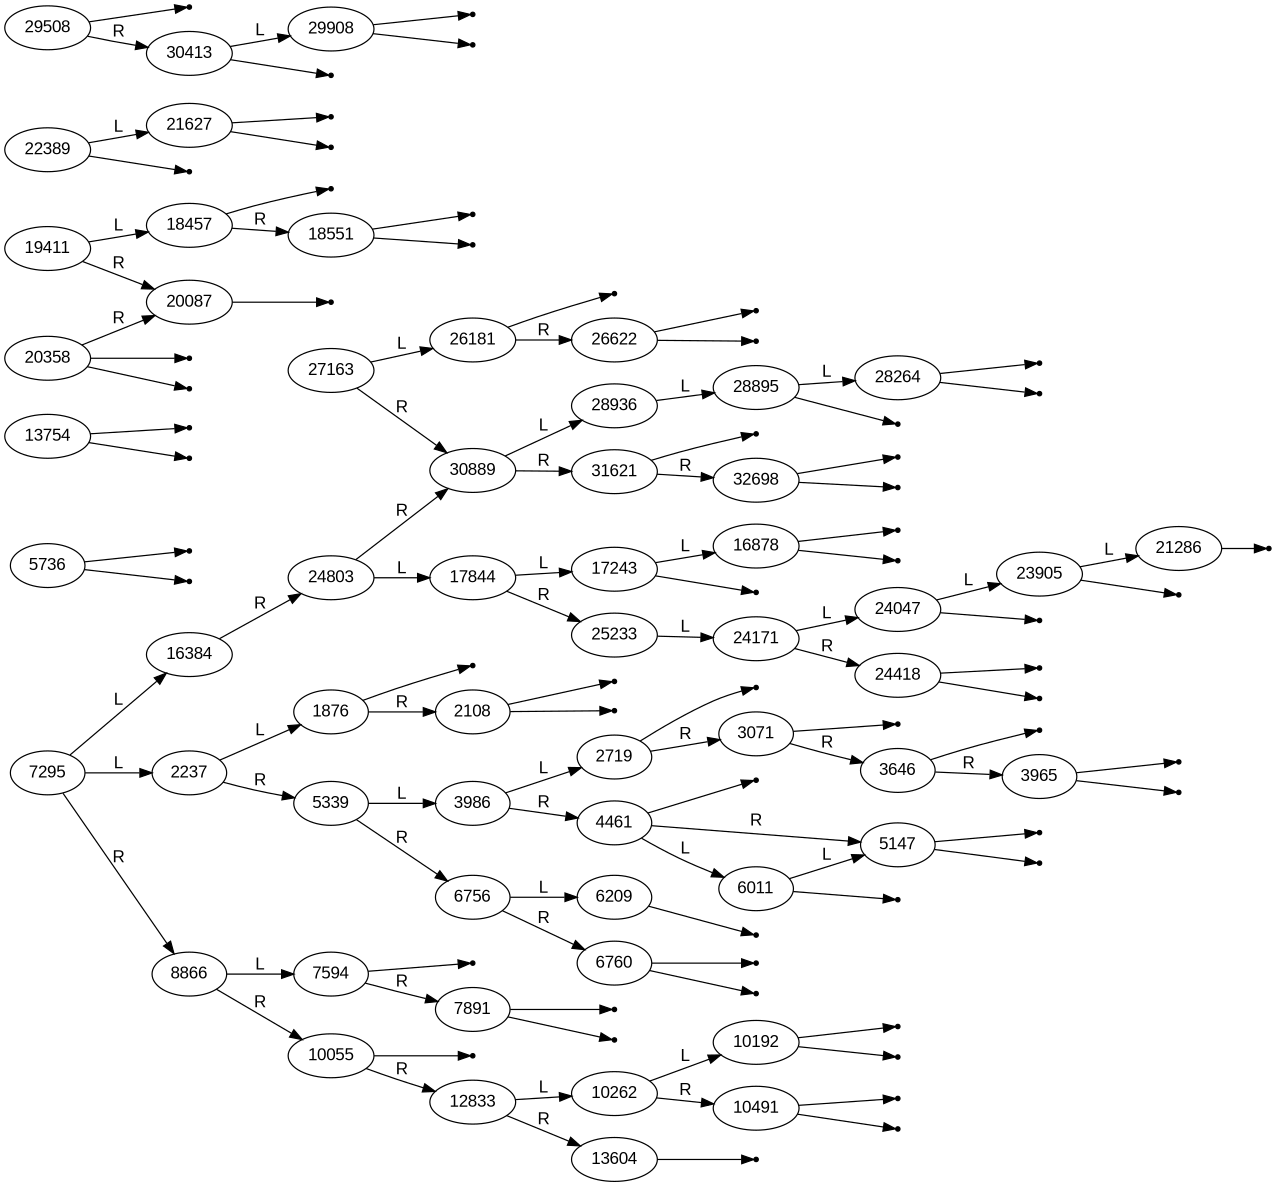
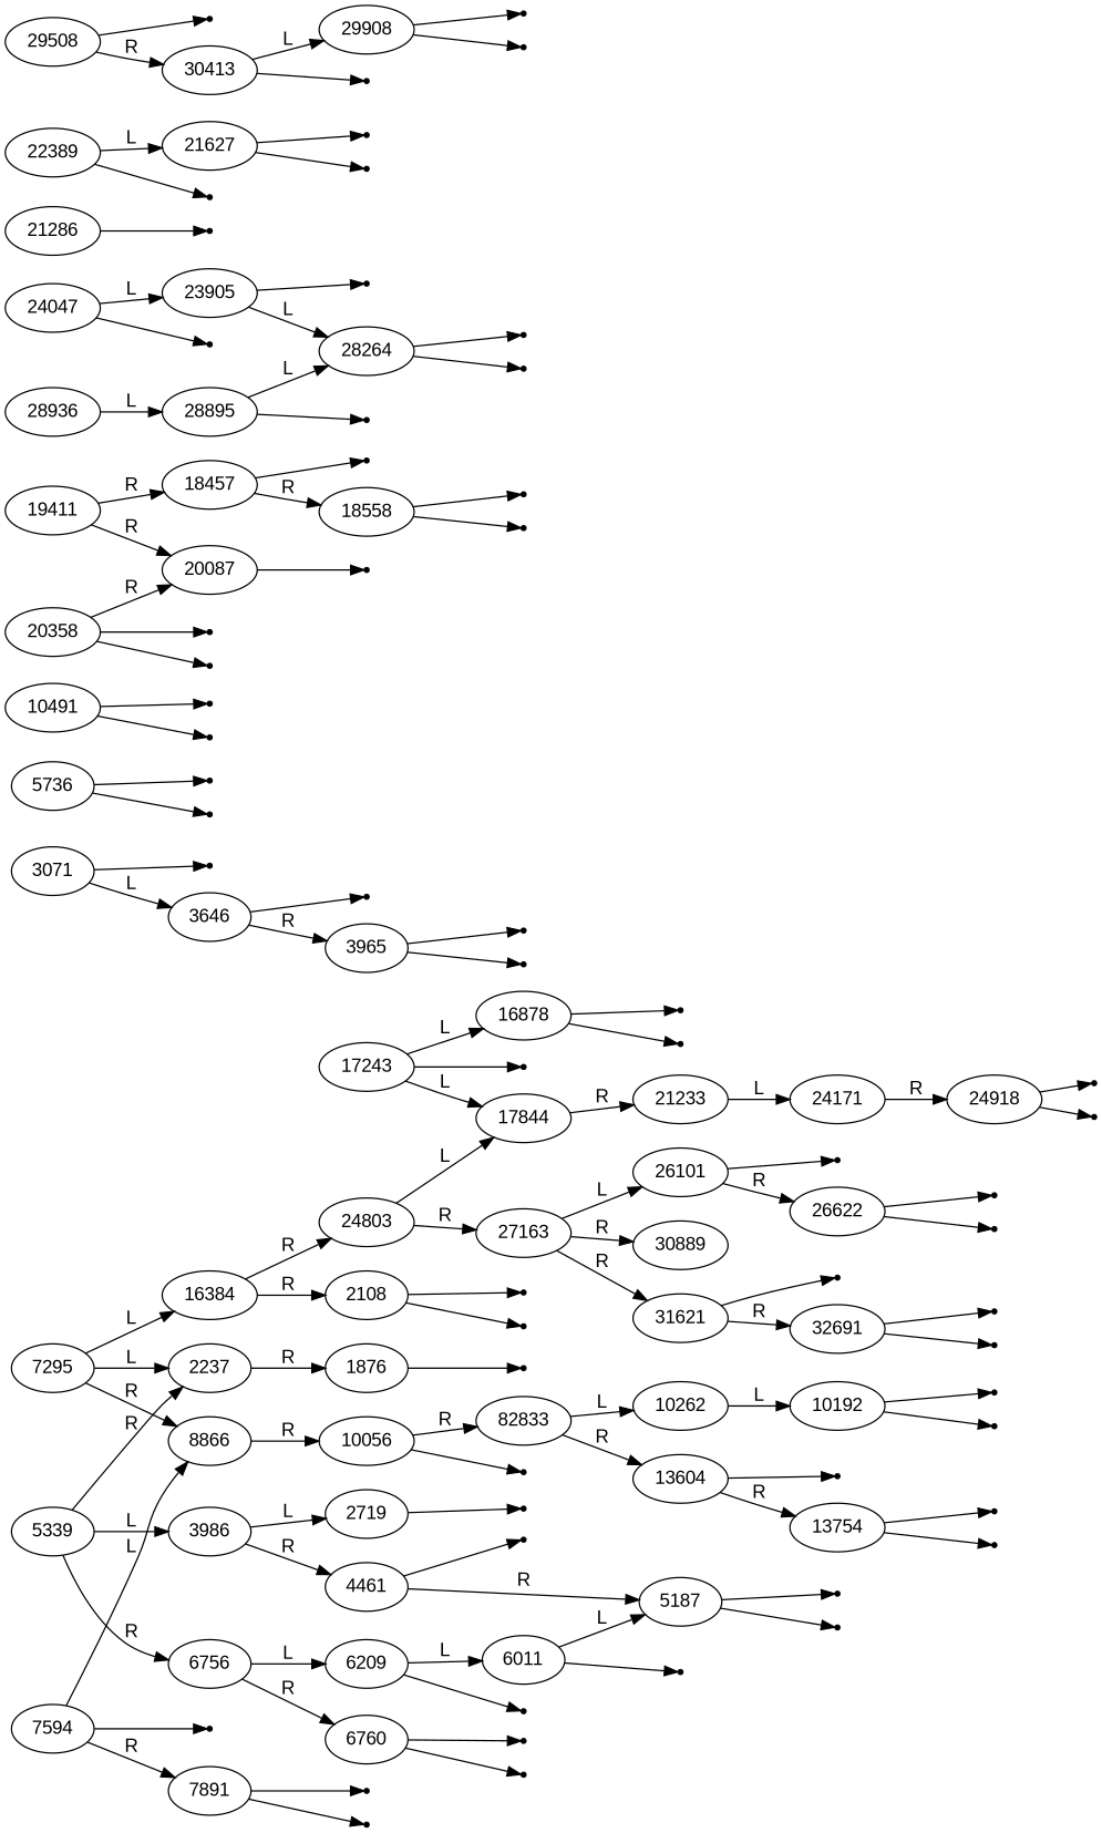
  digraph {
    fontname="Liberation Sans"
    rankdir=LR
    node [fontname="Liberation Sans" shape=point]
    edge [fontname="Liberation Sans"]
    16384 [shape=""]
    24803 [shape=""]
    7295 [shape=""]
    2237 [shape=""]
    8866 [shape=""]
    17844 [shape=""]
    27163 [shape=""]
    1876 [shape=""]
    5339 [shape=""]
    7594 [shape=""]
-   10055 [shape=""]
+   10055 [label=10056 shape=""]
    nullL1876
    2108 [shape=""]
    3986 [shape=""]
    6756 [shape=""]
    nullL2108
    nullR2108
    2719 [shape=""]
    4461 [shape=""]
    n20 [label=6209 shape=""]
    6760 [shape=""]
    nullL2719
    3071 [shape=""]
    nullL4461
-   5147 [shape=""]
+   5147 [label=5187 shape=""]
    nullL3071
    3646 [shape=""]
    nullL3646
    n29 [label=3965 shape=""]
    nullL3967
    nullR3967
    nullL5147
    nullR5147
    6011 [shape=""]
    nullR6205
    nullL6760
    nullR6760
    nullR6011
    5736 [shape=""]
    nullL5736
    nullR5736
    nullL7594
    7891 [shape=""]
    nullL10055
-   12833 [shape=""]
+   12833 [label=82833 shape=""]
    nullL7891
    nullR7891
    10262 [shape=""]
    13604 [shape=""]
    10192 [shape=""]
    10491 [shape=""]
    nullL13604
    13754 [shape=""]
    nullL10192
    nullR10192
    nullL10491
    nullR10491
    nullL13754
    nullR13754
    17243 [shape=""]
-   21233 [label=25233 shape=""]
-   26181 [shape=""]
+   21233 [shape=""]
+   26181 [label=26101 shape=""]
    30889 [shape=""]
    16878 [shape=""]
    nullR17243
    24171 [shape=""]
    nullL16878
    nullR16878
    19411 [shape=""]
    18457 [shape=""]
    20087 [shape=""]
    24047 [shape=""]
-   24418 [shape=""]
+   24418 [label=24918 shape=""]
    nullL18457
-   18558 [label=18551 shape=""]
+   18558 [shape=""]
    nullL20087
    nullL18558
    nullR18558
    20358 [shape=""]
    nullL20358
    nullR20358
    23905 [shape=""]
    nullR24047
    nullL24418
    nullR24418
    21286 [shape=""]
    nullR23905
    nullL21286
    22389 [shape=""]
    21627 [shape=""]
    nullR22389
    nullL21627
    nullR21627
    nullL26181
    26622 [shape=""]
    28936 [shape=""]
    31621 [shape=""]
    nullL26622
    nullR26622
    28895 [shape=""]
    nullL31621
-   32698 [shape=""]
+   32698 [label=32691 shape=""]
    n103 [label=28264 shape=""]
    nullR28895
    29508 [shape=""]
    nullL29508
    30413 [shape=""]
    nullL28064
    nullR28064
    29908 [shape=""]
    nullR30413
    nullL29908
    nullR29908
    nullL32698
    nullR32698
    16384 -> 24803 [label=R]
    24803 -> 17844 [label=L]
-   24803 -> 30889 [label=R]
+   24803 -> 27163 [label=R]
    7295 -> 16384 [label=L]
    7295 -> 2237 [label=L]
    7295 -> 8866 [label=R]
-   2237 -> 1876 [label=L]
-   2237 -> 5339 [label=R]
-   8866 -> 7594 [label=L]
+   2237 -> 1876 [label=R]
+   5339 -> 2237 [label=R]
+   7594 -> 8866 [label=L]
    8866 -> 10055 [label=R]
-   17844 -> 17243 [label=L]
+   17243 -> 17844 [label=L]
    17844 -> 21233 [label=R]
    27163 -> 26181 [label=L]
    27163 -> 30889 [label=R]
    1876 -> nullL1876
-   1876 -> 2108 [label=R]
+   16384 -> 2108 [label=R]
    5339 -> 3986 [label=L]
    5339 -> 6756 [label=R]
    7594 -> nullL7594
    7594 -> 7891 [label=R]
    10055 -> nullL10055
    10055 -> 12833 [label=R]
    2108 -> nullL2108
    2108 -> nullR2108
    3986 -> 2719 [label=L]
    3986 -> 4461 [label=R]
    6756 -> n20 [label=L]
    6756 -> 6760 [label=R]
    2719 -> nullL2719
-   2719 -> 3071 [label=R]
    4461 -> nullL4461
    4461 -> 5147 [label=R]
-   4461 -> 6011 [label=L]
+   n20 -> 6011 [label=L]
    n20 -> nullR6205
    6760 -> nullL6760
    6760 -> nullR6760
    3071 -> nullL3071
-   3071 -> 3646 [label=R]
+   3071 -> 3646 [label=L]
    5147 -> nullL5147
    5147 -> nullR5147
    3646 -> nullL3646
    3646 -> n29 [label=R]
    n29 -> nullL3967
    n29 -> nullR3967
    6011 -> 5147 [label=L]
    6011 -> nullR6011
    5736 -> nullL5736
    5736 -> nullR5736
    7891 -> nullL7891
    7891 -> nullR7891
    12833 -> 10262 [label=L]
    12833 -> 13604 [label=R]
    10262 -> 10192 [label=L]
-   10262 -> 10491 [label=R]
    13604 -> nullL13604
+   13604 -> 13754 [label=R]
    10192 -> nullL10192
    10192 -> nullR10192
    10491 -> nullL10491
    10491 -> nullR10491
    13754 -> nullL13754
    13754 -> nullR13754
    17243 -> 16878 [label=L]
    17243 -> nullR17243
    21233 -> 24171 [label=L]
    26181 -> nullL26181
    26181 -> 26622 [label=R]
-   30889 -> 28936 [label=L]
-   30889 -> 31621 [label=R]
+   27163 -> 31621 [label=R]
    16878 -> nullL16878
    16878 -> nullR16878
-   24171 -> 24047 [label=L]
    24171 -> 24418 [label=R]
-   19411 -> 18457 [label=L]
+   19411 -> 18457 [label=R]
    19411 -> 20087 [label=R]
    18457 -> nullL18457
    18457 -> 18558 [label=R]
    20087 -> nullL20087
    24047 -> 23905 [label=L]
    24047 -> nullR24047
    24418 -> nullL24418
    24418 -> nullR24418
    18558 -> nullL18558
    18558 -> nullR18558
    20358 -> 20087 [label=R]
    20358 -> nullL20358
    20358 -> nullR20358
-   23905 -> 21286 [label=L]
+   23905 -> n103 [label=L]
    23905 -> nullR23905
    21286 -> nullL21286
    22389 -> 21627 [label=L]
    22389 -> nullR22389
    21627 -> nullL21627
    21627 -> nullR21627
    26622 -> nullL26622
    26622 -> nullR26622
    28936 -> 28895 [label=L]
    31621 -> nullL31621
    31621 -> 32698 [label=R]
    28895 -> n103 [label=L]
    28895 -> nullR28895
    32698 -> nullL32698
    32698 -> nullR32698
    n103 -> nullL28064
    n103 -> nullR28064
    29508 -> nullL29508
    29508 -> 30413 [label=R]
    30413 -> 29908 [label=L]
    30413 -> nullR30413
    29908 -> nullL29908
    29908 -> nullR29908
  }
